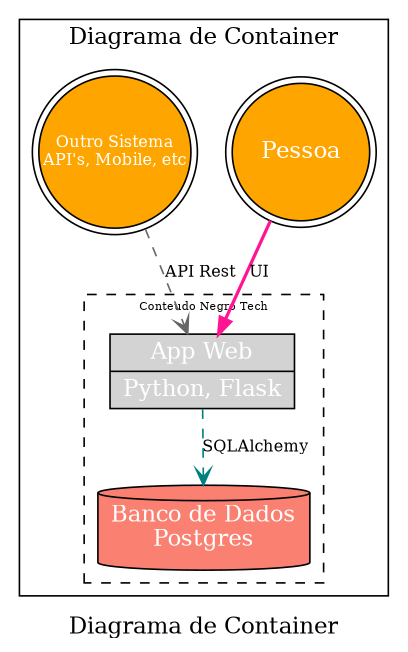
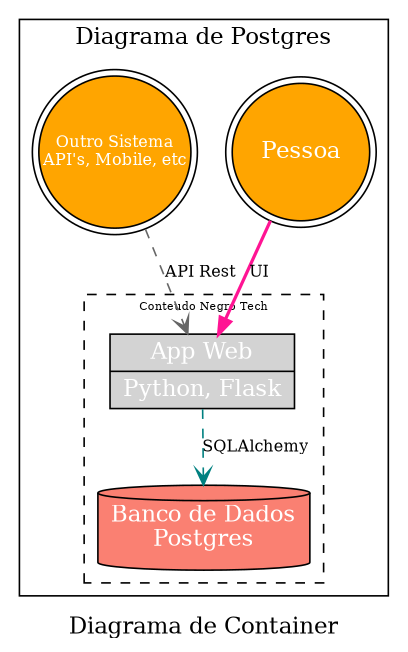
  digraph {
    label="Diagrama de Container"
    node [fillcolor=orange fontcolor=white shape=doublecircle style=filled]
    edge [fontsize=10.0 style=dashed arrowhead=vee]
    n1 [fillcolor=lightgrey label="{App Web|Python, Flask}" shape=record]
    n2 [fillcolor=salmon label="Banco de Dados\nPostgres" shape=cylinder]
    n3 [label=Pessoa]
    n4 [fixedsize=true fontsize=10.0 label="Outro Sistema\nAPI's, Mobile, etc" width=1.3]
    subgraph cluster_1 {
+     label="Diagrama de Postgres"
      n3
      n4
      subgraph cluster_2 {
        fontsize=7.0
        label="Conteudo Negro Tech"
        style=dashed
        n1
        n2
      }
    }
    n1 -> n2 [label=SQLAlchemy color=teal]
    n3 -> n1 [label=UI color=deeppink style=bold arrowhead=normal]
    n4 -> n1 [label="API Rest" color=gray40]
  }
